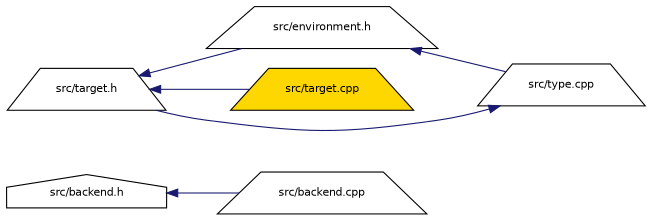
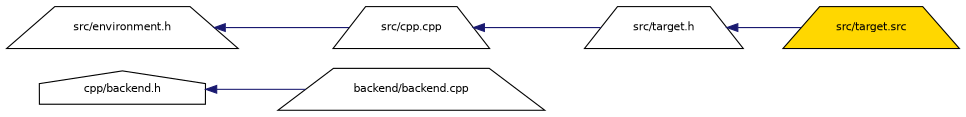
  digraph {
    rankdir=LR
    node [color=black fillcolor=white fontname=Helvetica fontsize=10 shape=trapezium style=filled]
    edge [color=midnightblue dir=back fontname=Helvetica fontsize=10 labelfontname=Helvetica labelfontsize=10 style=solid]
-   n1 [fontcolor=black height=0.2 label="src/backend.h" shape=house width=0.4]
-   n2 [height=0.2 label="src/backend.cpp" width=0.4]
+   n1 [fontcolor=black height=0.2 label="cpp/backend.h" shape=house width=0.4]
+   n2 [height=0.2 label="backend/backend.cpp" width=0.4]
    n3 [height=0.2 label="src/target.h" width=0.4]
    n4 [height=0.2 label="src/environment.h" width=0.4]
-   n5 [fillcolor=gold height=0.2 label="src/target.cpp" width=0.4]
-   n6 [height=0.2 label="src/type.cpp" width=0.4]
+   n5 [fillcolor=gold height=0.2 label="src/target.src" width=0.4]
+   n6 [height=0.2 label="src/cpp.cpp" width=0.4]
    n1 -> n2
-   n3 -> n4
    n3 -> n5
    n4 -> n6
    n6 -> n3
  }
